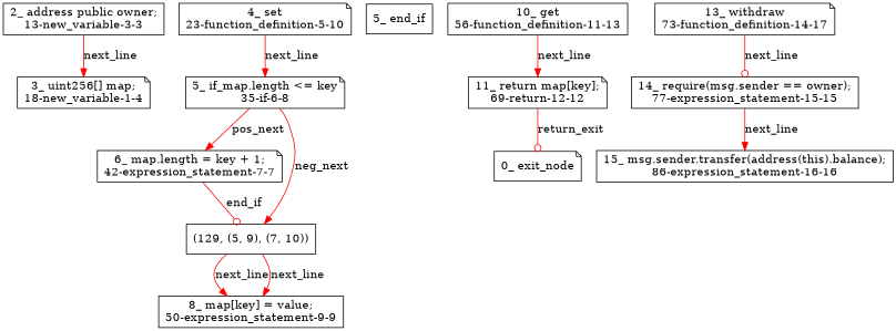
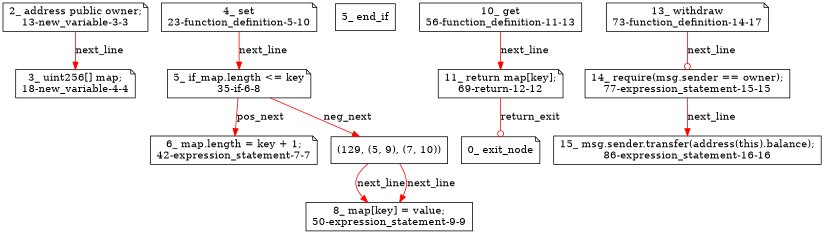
  digraph {
    node [shape=box type_label=expression_statement]
    edge [arrowhead=normal color=red controlflow_type=next_line edge_type=CFG_edge]
-   n1 [label="2_ address public owner;\n13-new_variable-3-3" type_label=new_variable]
-   n2 [label="3_ uint256[] map;\n18-new_variable-1-4" shape=note type_label=new_variable]
+   n1 [label="2_ address public owner;\n13-new_variable-3-3" shape=note type_label=new_variable]
+   n2 [label="3_ uint256[] map;\n18-new_variable-4-4" shape=note type_label=new_variable]
    n3 [label="4_ set\n23-function_definition-5-10" shape=note type_label=function_definition]
    n4 [label="5_ if_map.length <= key\n35-if-6-8" shape=note type_label=if]
    n5 [label="6_ map.length = key + 1;\n42-expression_statement-7-7" shape=note]
    "(129, (5, 9), (7, 10))" [type_label=""]
    n7 [label="8_ map[key] = value;\n50-expression_statement-9-9"]
    n8 [label="5_ end_if" type_label=end_if]
    n9 [label="10_ get\n56-function_definition-11-13" type_label=function_definition]
    n10 [label="11_ return map[key];\n69-return-12-12" shape=note type_label=return]
    n11 [label="0_ exit_node" shape=note type_label=exit]
    n12 [label="13_ withdraw\n73-function_definition-14-17" shape=note type_label=function_definition]
    n13 [label="14_ require(msg.sender == owner);\n77-expression_statement-15-15"]
    n14 [label="15_ msg.sender.transfer(address(this).balance);\n86-expression_statement-16-16"]
    n1 -> n2 [label=next_line]
    n3 -> n4 [label=next_line]
    n4 -> n5 [controlflow_type=pos_next label=pos_next]
    n4 -> "(129, (5, 9), (7, 10))" [controlflow_type=neg_next label=neg_next]
-   n5 -> "(129, (5, 9), (7, 10))" [arrowhead=odot controlflow_type=end_if label=end_if]
    "(129, (5, 9), (7, 10))" -> n7 [label=next_line]
    "(129, (5, 9), (7, 10))" -> n7 [label=next_line]
    n9 -> n10 [label=next_line]
    n10 -> n11 [arrowhead=odot controlflow_type=return_exit label=return_exit]
    n12 -> n13 [arrowhead=odot label=next_line]
    n13 -> n14 [label=next_line]
  }
